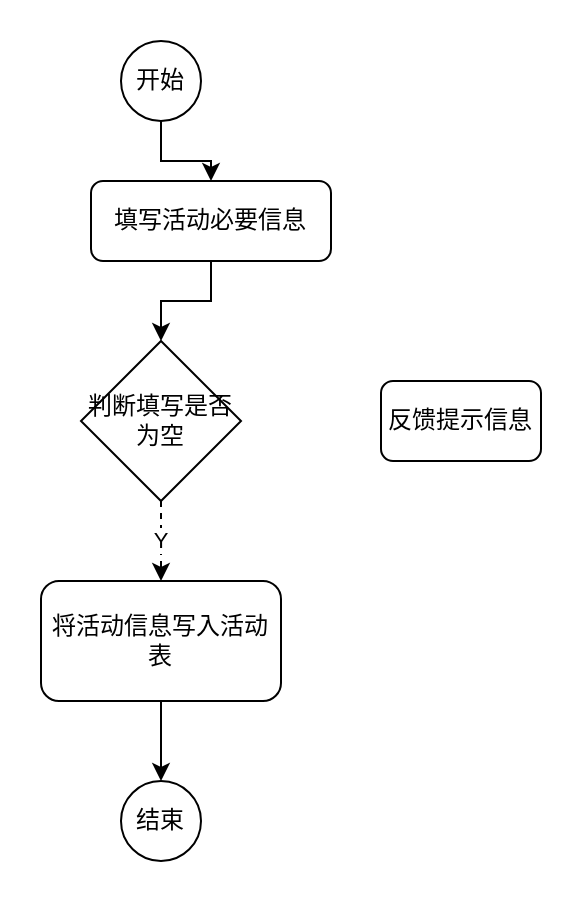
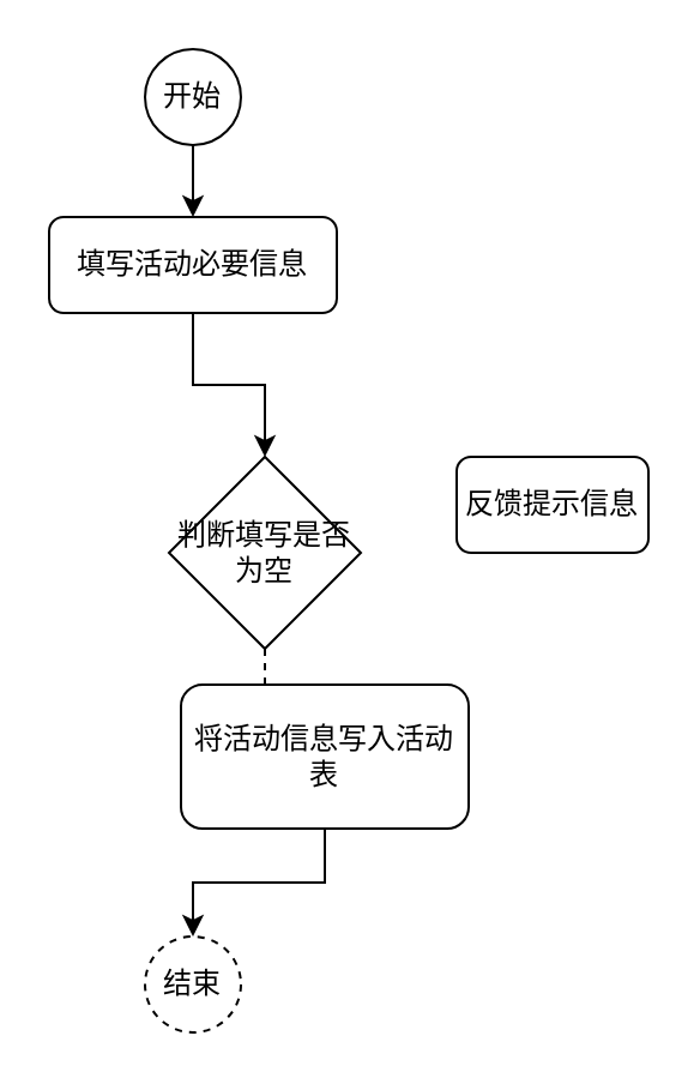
  <mxCell id="0" />
  <mxCell id="1" parent="0" />
  <mxCell id="2" style="edgeStyle=orthogonalEdgeStyle;rounded=0;orthogonalLoop=1;jettySize=auto;html=1;entryX=0.5;entryY=0;entryDx=0;entryDy=0;" parent="1" source="3" target="5" edge="1"><mxGeometry relative="1" as="geometry" /></mxCell>
- <mxCell id="3" value="填写活动必要信息" style="rounded=1;whiteSpace=wrap;html=1;fontSize=12;glass=0;strokeWidth=1;shadow=0;" parent="1" vertex="1"><mxGeometry x="45" y="90" width="120" height="40" as="geometry" /></mxCell>
+ <mxCell id="3" value="填写活动必要信息" style="rounded=1;whiteSpace=wrap;html=1;fontSize=12;glass=0;strokeWidth=1;shadow=0;" parent="1" vertex="1"><mxGeometry x="20" y="90" width="120" height="40" as="geometry" /></mxCell>
  <mxCell id="4" value="Y" style="edgeStyle=orthogonalEdgeStyle;rounded=0;orthogonalLoop=1;jettySize=auto;html=1;dashed=1;" parent="1" source="5" target="8" edge="1"><mxGeometry relative="1" as="geometry" /></mxCell>
- <mxCell id="5" value="判断填写是否为空" style="rhombus;whiteSpace=wrap;html=1;" parent="1" vertex="1"><mxGeometry x="40" y="170" width="80" height="80" as="geometry" /></mxCell>
+ <mxCell id="5" value="判断填写是否为空" style="rhombus;whiteSpace=wrap;html=1;" parent="1" vertex="1"><mxGeometry x="70" y="190" width="80" height="80" as="geometry" /></mxCell>
  <mxCell id="6" value="反馈提示信息" style="rounded=1;whiteSpace=wrap;html=1;fontSize=12;glass=0;strokeWidth=1;shadow=0;" parent="1" vertex="1"><mxGeometry x="190" y="190" width="80" height="40" as="geometry" /></mxCell>
  <mxCell id="7" style="edgeStyle=orthogonalEdgeStyle;rounded=0;orthogonalLoop=1;jettySize=auto;html=1;entryX=0.5;entryY=0;entryDx=0;entryDy=0;" edge="1" parent="1" source="8" target="9"><mxGeometry relative="1" as="geometry" /></mxCell>
- <mxCell id="8" value="将活动信息写入活动表" style="rounded=1;whiteSpace=wrap;html=1;fontSize=12;glass=0;strokeWidth=1;shadow=0;" parent="1" vertex="1"><mxGeometry x="20" y="290" width="120" height="60" as="geometry" /></mxCell>
- <mxCell id="9" value="结束" style="ellipse;whiteSpace=wrap;html=1;aspect=fixed;" vertex="1" parent="1"><mxGeometry x="60" y="390" width="40" height="40" as="geometry" /></mxCell>
+ <mxCell id="8" value="将活动信息写入活动表" style="rounded=1;whiteSpace=wrap;html=1;fontSize=12;glass=0;strokeWidth=1;shadow=0;" parent="1" vertex="1"><mxGeometry x="75" y="285" width="120" height="60" as="geometry" /></mxCell>
+ <mxCell id="9" value="结束" style="ellipse;whiteSpace=wrap;html=1;aspect=fixed;dashed=1;" vertex="1" parent="1"><mxGeometry x="60" y="390" width="40" height="40" as="geometry" /></mxCell>
  <mxCell id="10" style="edgeStyle=orthogonalEdgeStyle;rounded=0;orthogonalLoop=1;jettySize=auto;html=1;entryX=0.5;entryY=0;entryDx=0;entryDy=0;" edge="1" parent="1" source="11" target="3"><mxGeometry relative="1" as="geometry" /></mxCell>
  <mxCell id="11" value="开始" style="ellipse;whiteSpace=wrap;html=1;aspect=fixed;" vertex="1" parent="1"><mxGeometry x="60" y="20" width="40" height="40" as="geometry" /></mxCell>
